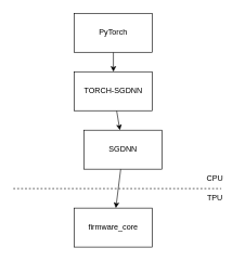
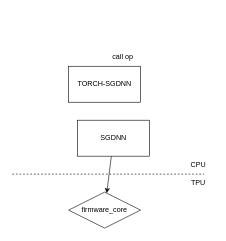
  <mxCell id="0" />
  <mxCell id="1" parent="0" />
  <mxCell id="2" value="" style="edgeStyle=none;html=1;" edge="1" parent="1" source="3" target="4"><mxGeometry relative="1" as="geometry" /></mxCell>
  <mxCell id="3" value="SGDNN" style="whiteSpace=wrap;html=1;" vertex="1" parent="1"><mxGeometry x="129" y="200" width="120" height="60" as="geometry" /></mxCell>
- <mxCell id="4" value="firmware_core" style="whiteSpace=wrap;html=1;" vertex="1" parent="1"><mxGeometry x="114" y="320" width="120" height="60" as="geometry" /></mxCell>
- <mxCell id="5" value="" style="edgeStyle=none;html=1;" edge="1" parent="1" source="6" target="3"><mxGeometry relative="1" as="geometry" /></mxCell>
+ <mxCell id="4" value="firmware_core" style="rhombus;whiteSpace=wrap;html=1;" vertex="1" parent="1"><mxGeometry x="114" y="320" width="120" height="60" as="geometry" /></mxCell>
  <mxCell id="6" value="TORCH-SGDNN" style="whiteSpace=wrap;html=1;" vertex="1" parent="1"><mxGeometry x="114" y="110" width="120" height="60" as="geometry" /></mxCell>
- <mxCell id="7" style="edgeStyle=none;html=1;exitX=0.5;exitY=1;exitDx=0;exitDy=0;entryX=0.5;entryY=0;entryDx=0;entryDy=0;" edge="1" parent="1" source="8" target="6"><mxGeometry relative="1" as="geometry" /></mxCell>
- <mxCell id="8" value="PyTorch" style="whiteSpace=wrap;html=1;" vertex="1" parent="1"><mxGeometry x="114" y="20" width="120" height="60" as="geometry" /></mxCell>
+ <mxCell id="9" value="call op" style="text;html=1;align=center;verticalAlign=middle;resizable=0;points=[];autosize=1;strokeColor=none;fillColor=none;" vertex="1" parent="1"><mxGeometry x="174" y="80" width="60" height="30" as="geometry" /></mxCell>
  <mxCell id="10" value="" style="endArrow=none;dashed=1;html=1;" edge="1" parent="1"><mxGeometry width="50" height="50" relative="1" as="geometry"><mxPoint x="20" y="290" as="sourcePoint" /><mxPoint x="340" y="290" as="targetPoint" /></mxGeometry></mxCell>
  <mxCell id="11" value="CPU" style="text;html=1;align=center;verticalAlign=middle;resizable=0;points=[];autosize=1;strokeColor=none;fillColor=none;" vertex="1" parent="1"><mxGeometry x="305" y="260" width="50" height="30" as="geometry" /></mxCell>
  <mxCell id="12" value="TPU" style="text;html=1;align=center;verticalAlign=middle;resizable=0;points=[];autosize=1;strokeColor=none;fillColor=none;" vertex="1" parent="1"><mxGeometry x="305" y="290" width="50" height="30" as="geometry" /></mxCell>
